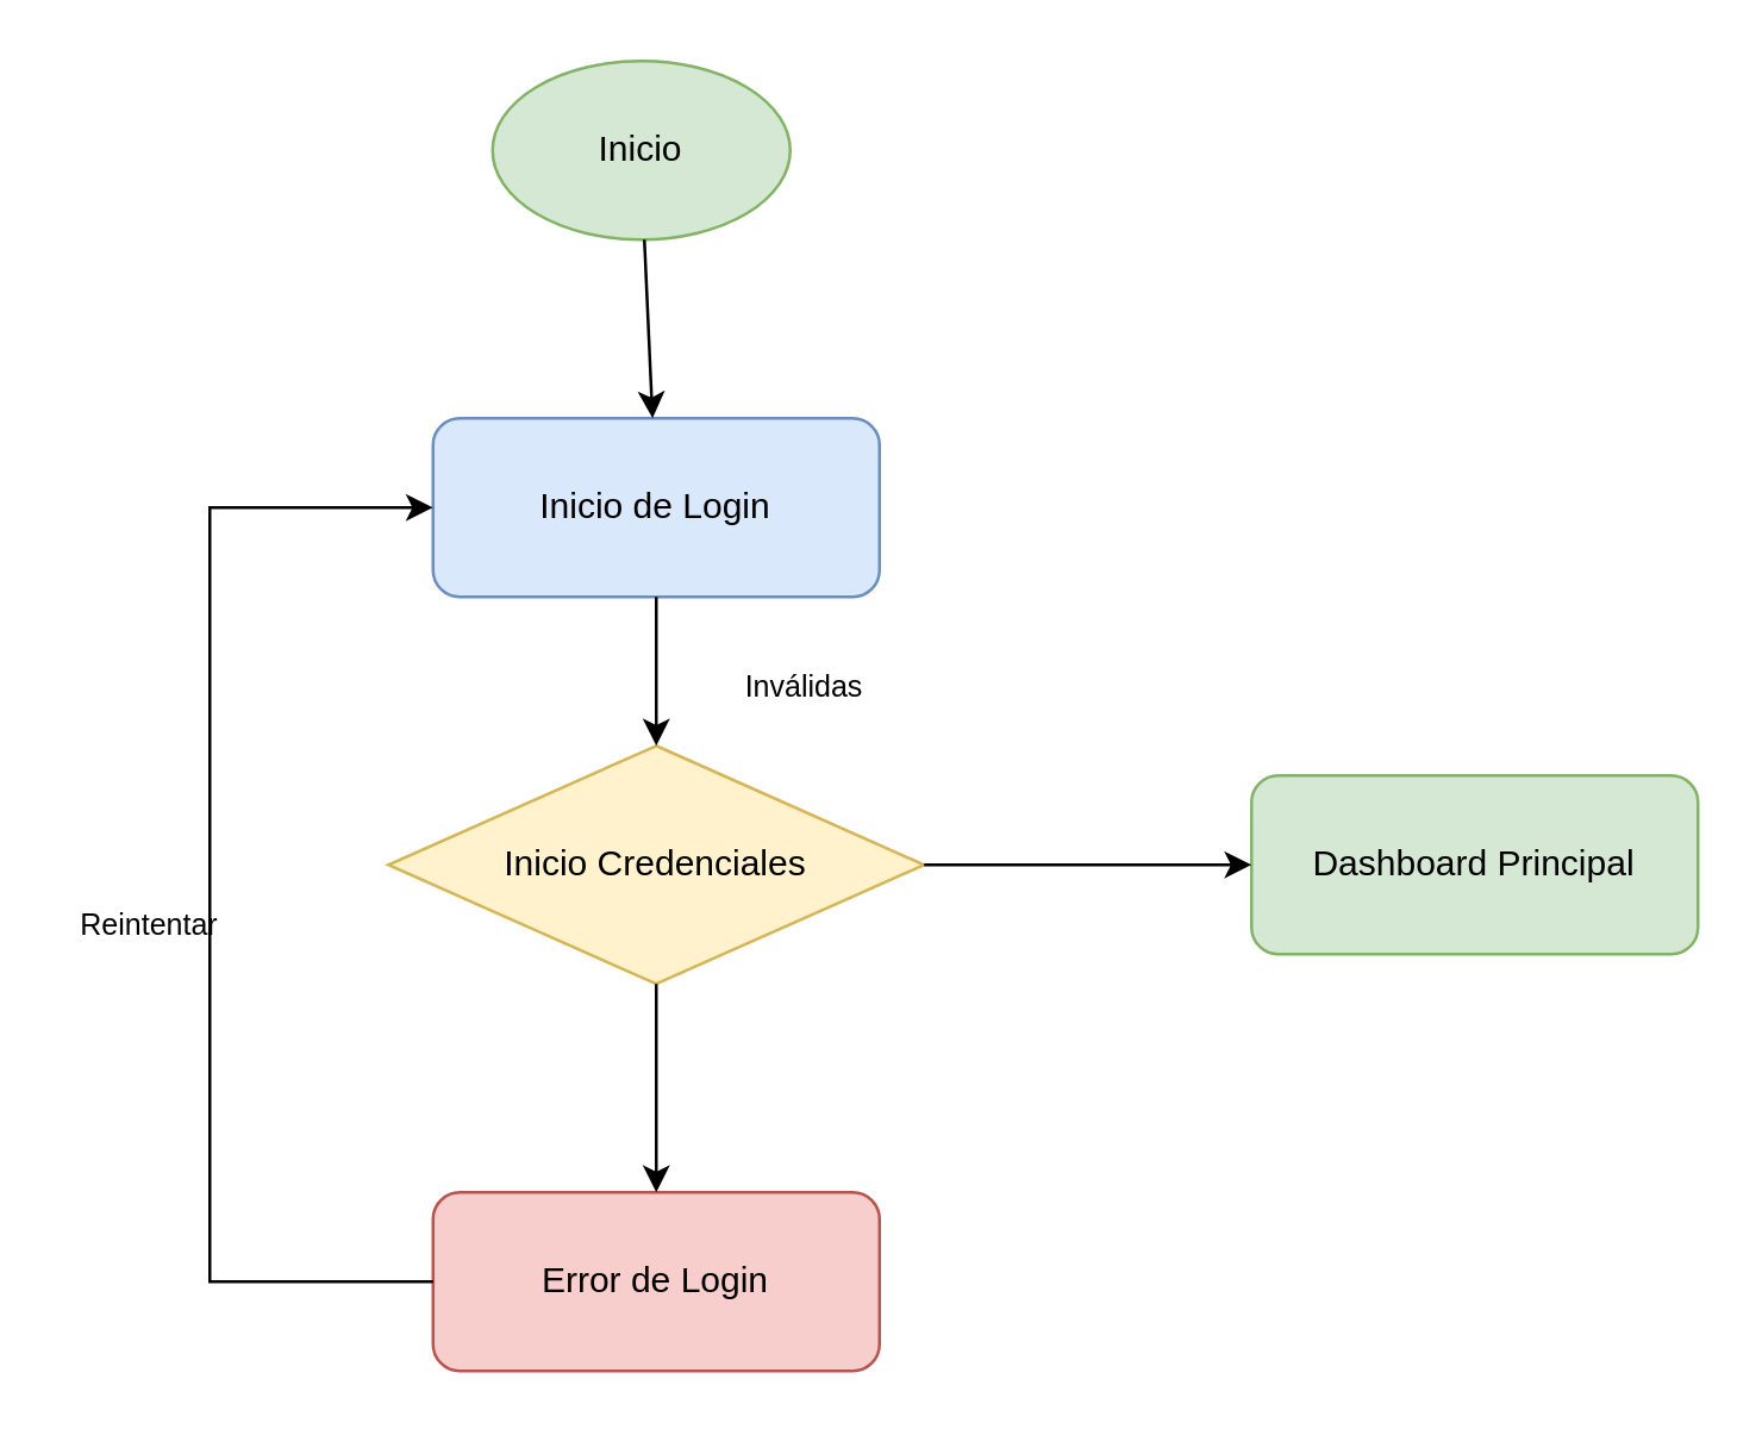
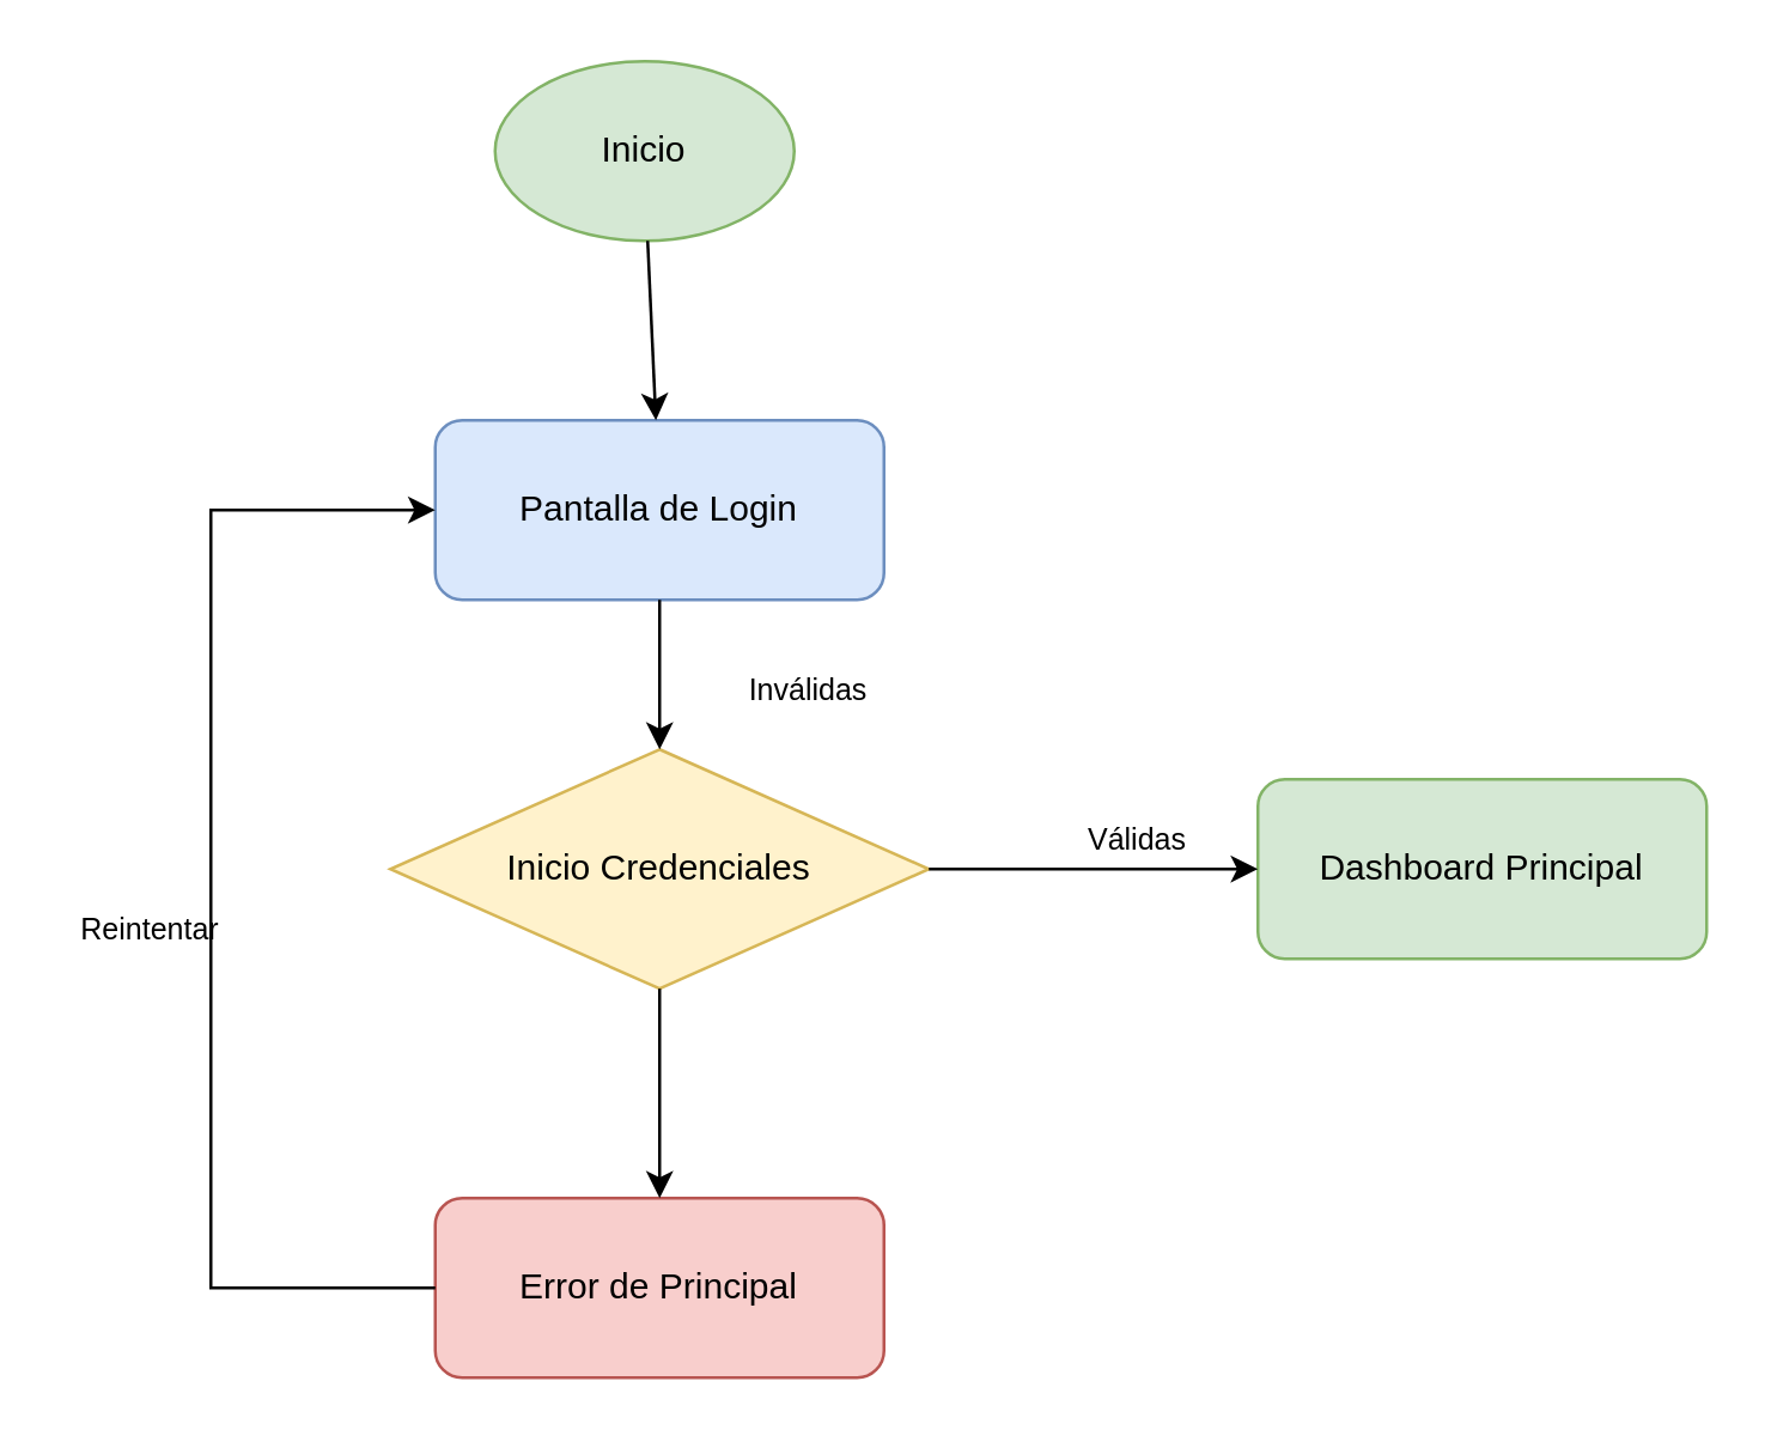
  <mxCell id="0" />
  <mxCell id="1" parent="0" />
  <mxCell id="2" value="Inicio" style="ellipse;whiteSpace=wrap;html=1;fillColor=#d5e8d4;strokeColor=#82b366;" vertex="1" parent="1"><mxGeometry x="165" y="20" width="100" height="60" as="geometry" /></mxCell>
- <mxCell id="3" value="Inicio de Login" style="rounded=1;whiteSpace=wrap;html=1;fillColor=#dae8fc;strokeColor=#6c8ebf;" vertex="1" parent="1"><mxGeometry x="145" y="140" width="150" height="60" as="geometry" /></mxCell>
+ <mxCell id="3" value="Pantalla de Login" style="rounded=1;whiteSpace=wrap;html=1;fillColor=#dae8fc;strokeColor=#6c8ebf;" vertex="1" parent="1"><mxGeometry x="145" y="140" width="150" height="60" as="geometry" /></mxCell>
  <mxCell id="4" value="Inicio Credenciales" style="rhombus;whiteSpace=wrap;html=1;fillColor=#fff2cc;strokeColor=#d6b656;" vertex="1" parent="1"><mxGeometry x="130" y="250" width="180" height="80" as="geometry" /></mxCell>
  <mxCell id="5" value="Dashboard Principal" style="rounded=1;whiteSpace=wrap;html=1;fillColor=#d5e8d4;strokeColor=#82b366;" vertex="1" parent="1"><mxGeometry x="420" y="260" width="150" height="60" as="geometry" /></mxCell>
- <mxCell id="6" value="Error de Login" style="rounded=1;whiteSpace=wrap;html=1;fillColor=#f8cecc;strokeColor=#b85450;" vertex="1" parent="1"><mxGeometry x="145" y="400" width="150" height="60" as="geometry" /></mxCell>
+ <mxCell id="6" value="Error de Principal" style="rounded=1;whiteSpace=wrap;html=1;fillColor=#f8cecc;strokeColor=#b85450;" vertex="1" parent="1"><mxGeometry x="145" y="400" width="150" height="60" as="geometry" /></mxCell>
  <mxCell id="7" value="" style="endArrow=classic;html=1;rounded=0;" edge="1" parent="1" source="2" target="3"><mxGeometry width="50" height="50" relative="1" as="geometry"><mxPoint x="220" y="110" as="sourcePoint" /><mxPoint x="220" y="130" as="targetPoint" /></mxGeometry></mxCell>
  <mxCell id="8" value="" style="endArrow=classic;html=1;rounded=0;" edge="1" parent="1" source="3" target="4"><mxGeometry width="50" height="50" relative="1" as="geometry"><mxPoint x="220" y="220" as="sourcePoint" /><mxPoint x="220" y="240" as="targetPoint" /></mxGeometry></mxCell>
  <mxCell id="9" value="" style="endArrow=classic;html=1;rounded=0;" edge="1" parent="1" source="4" target="5"><mxGeometry width="50" height="50" relative="1" as="geometry"><mxPoint x="310" y="290" as="sourcePoint" /><mxPoint x="410" y="290" as="targetPoint" /></mxGeometry></mxCell>
  <mxCell id="10" value="" style="endArrow=classic;html=1;rounded=0;" edge="1" parent="1" source="4" target="6"><mxGeometry width="50" height="50" relative="1" as="geometry"><mxPoint x="220" y="330" as="sourcePoint" /><mxPoint x="220" y="390" as="targetPoint" /></mxGeometry></mxCell>
  <mxCell id="11" value="" style="endArrow=classic;html=1;rounded=0;" edge="1" parent="1" source="6" target="3"><mxGeometry width="50" height="50" relative="1" as="geometry"><mxPoint x="120" y="430" as="sourcePoint" /><mxPoint x="120" y="180" as="targetPoint" /><Array as="points"><mxPoint x="70" y="430" /><mxPoint x="70" y="170" /></Array></mxGeometry></mxCell>
+ <mxCell id="12" value="Válidas" style="text;html=1;strokeColor=none;fillColor=none;align=center;verticalAlign=middle;whiteSpace=wrap;rounded=0;fontSize=10;color=#2e7d32;" vertex="1" parent="1"><mxGeometry x="350" y="270" width="60" height="20" as="geometry" /></mxCell>
  <mxCell id="13" value="Inválidas" style="text;html=1;strokeColor=none;fillColor=none;align=center;verticalAlign=middle;whiteSpace=wrap;rounded=0;fontSize=10;color=#c62828;" vertex="1" parent="1"><mxGeometry x="240" y="220" width="60" height="20" as="geometry" /></mxCell>
  <mxCell id="14" value="Reintentar" style="text;html=1;strokeColor=none;fillColor=none;align=center;verticalAlign=middle;whiteSpace=wrap;rounded=0;fontSize=10;" vertex="1" parent="1"><mxGeometry x="20" y="300" width="60" height="20" as="geometry" /></mxCell>
